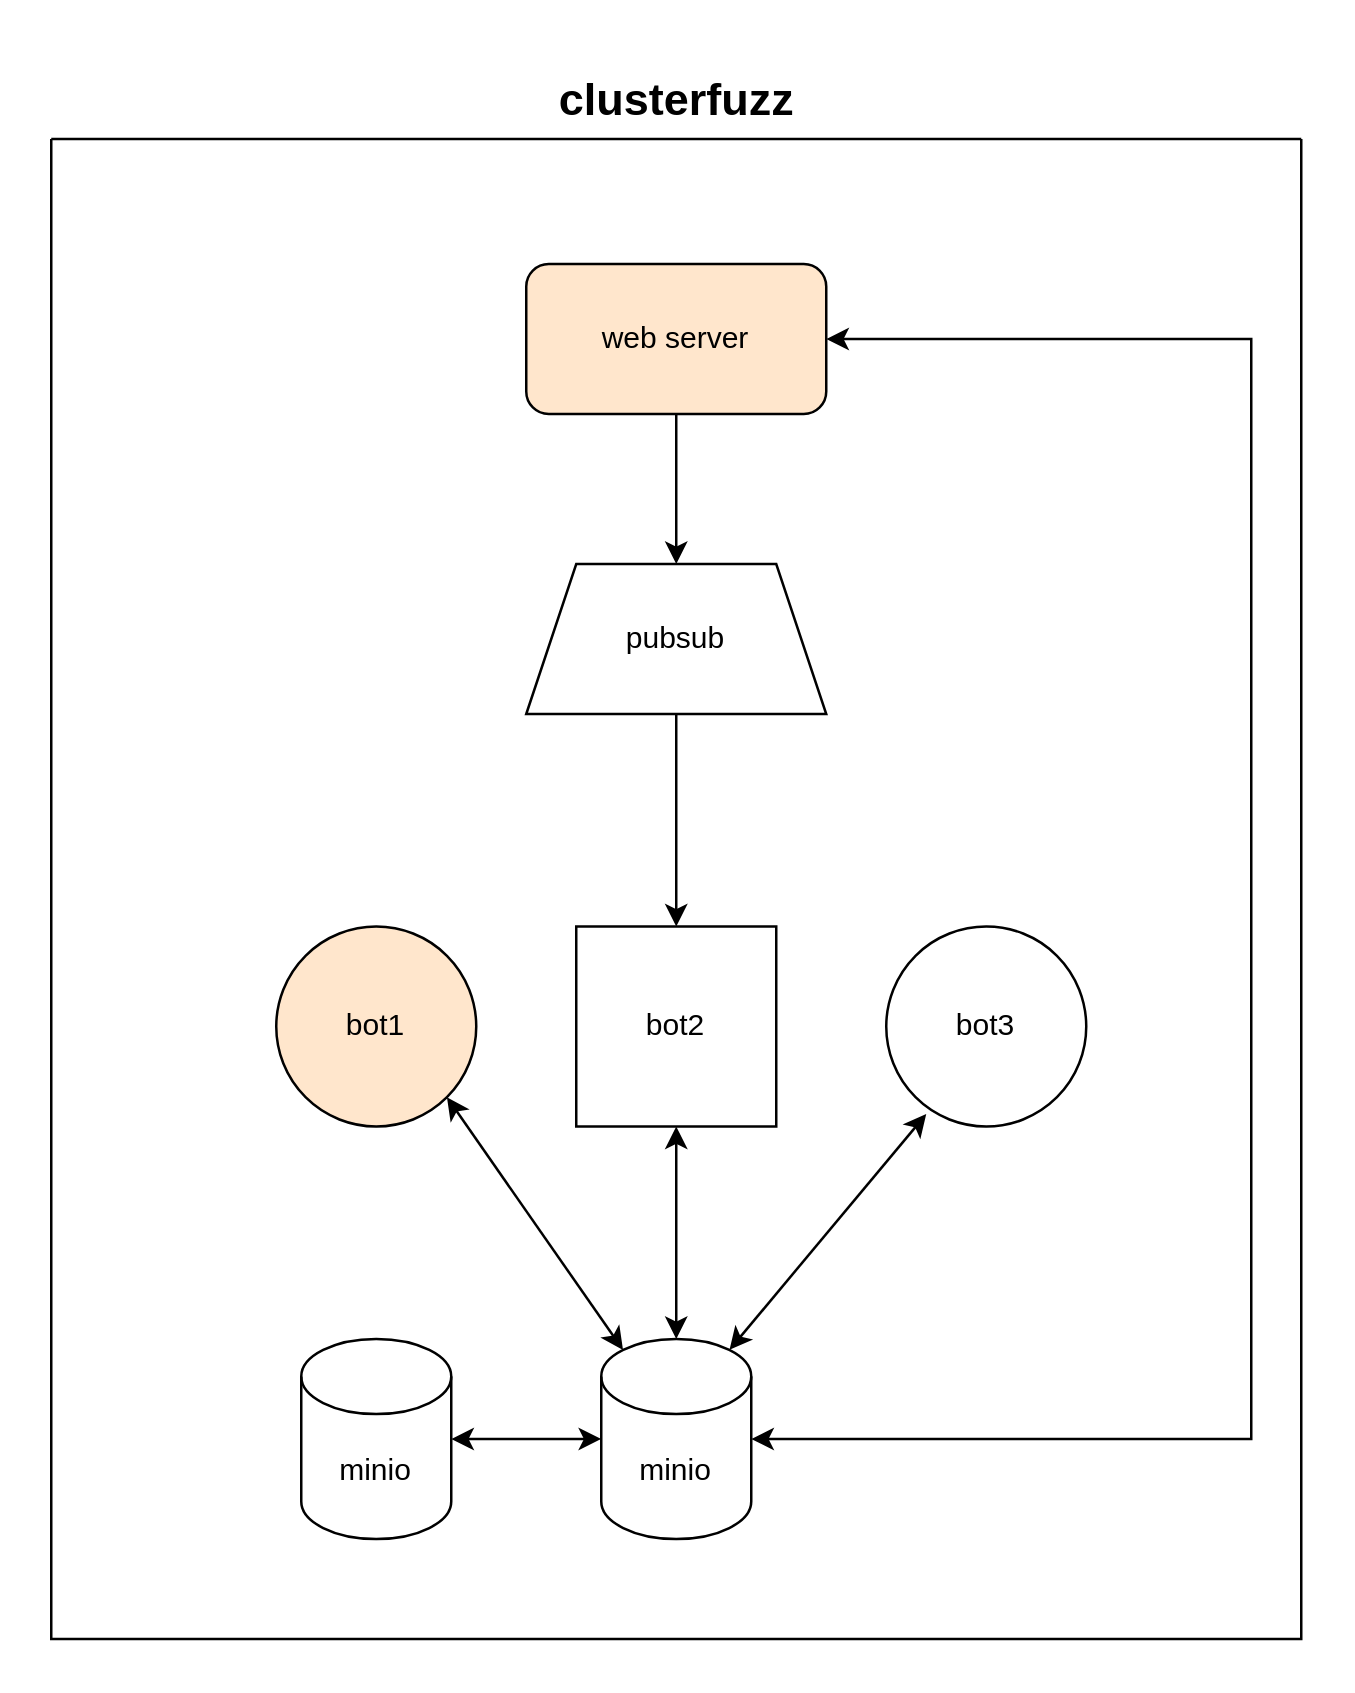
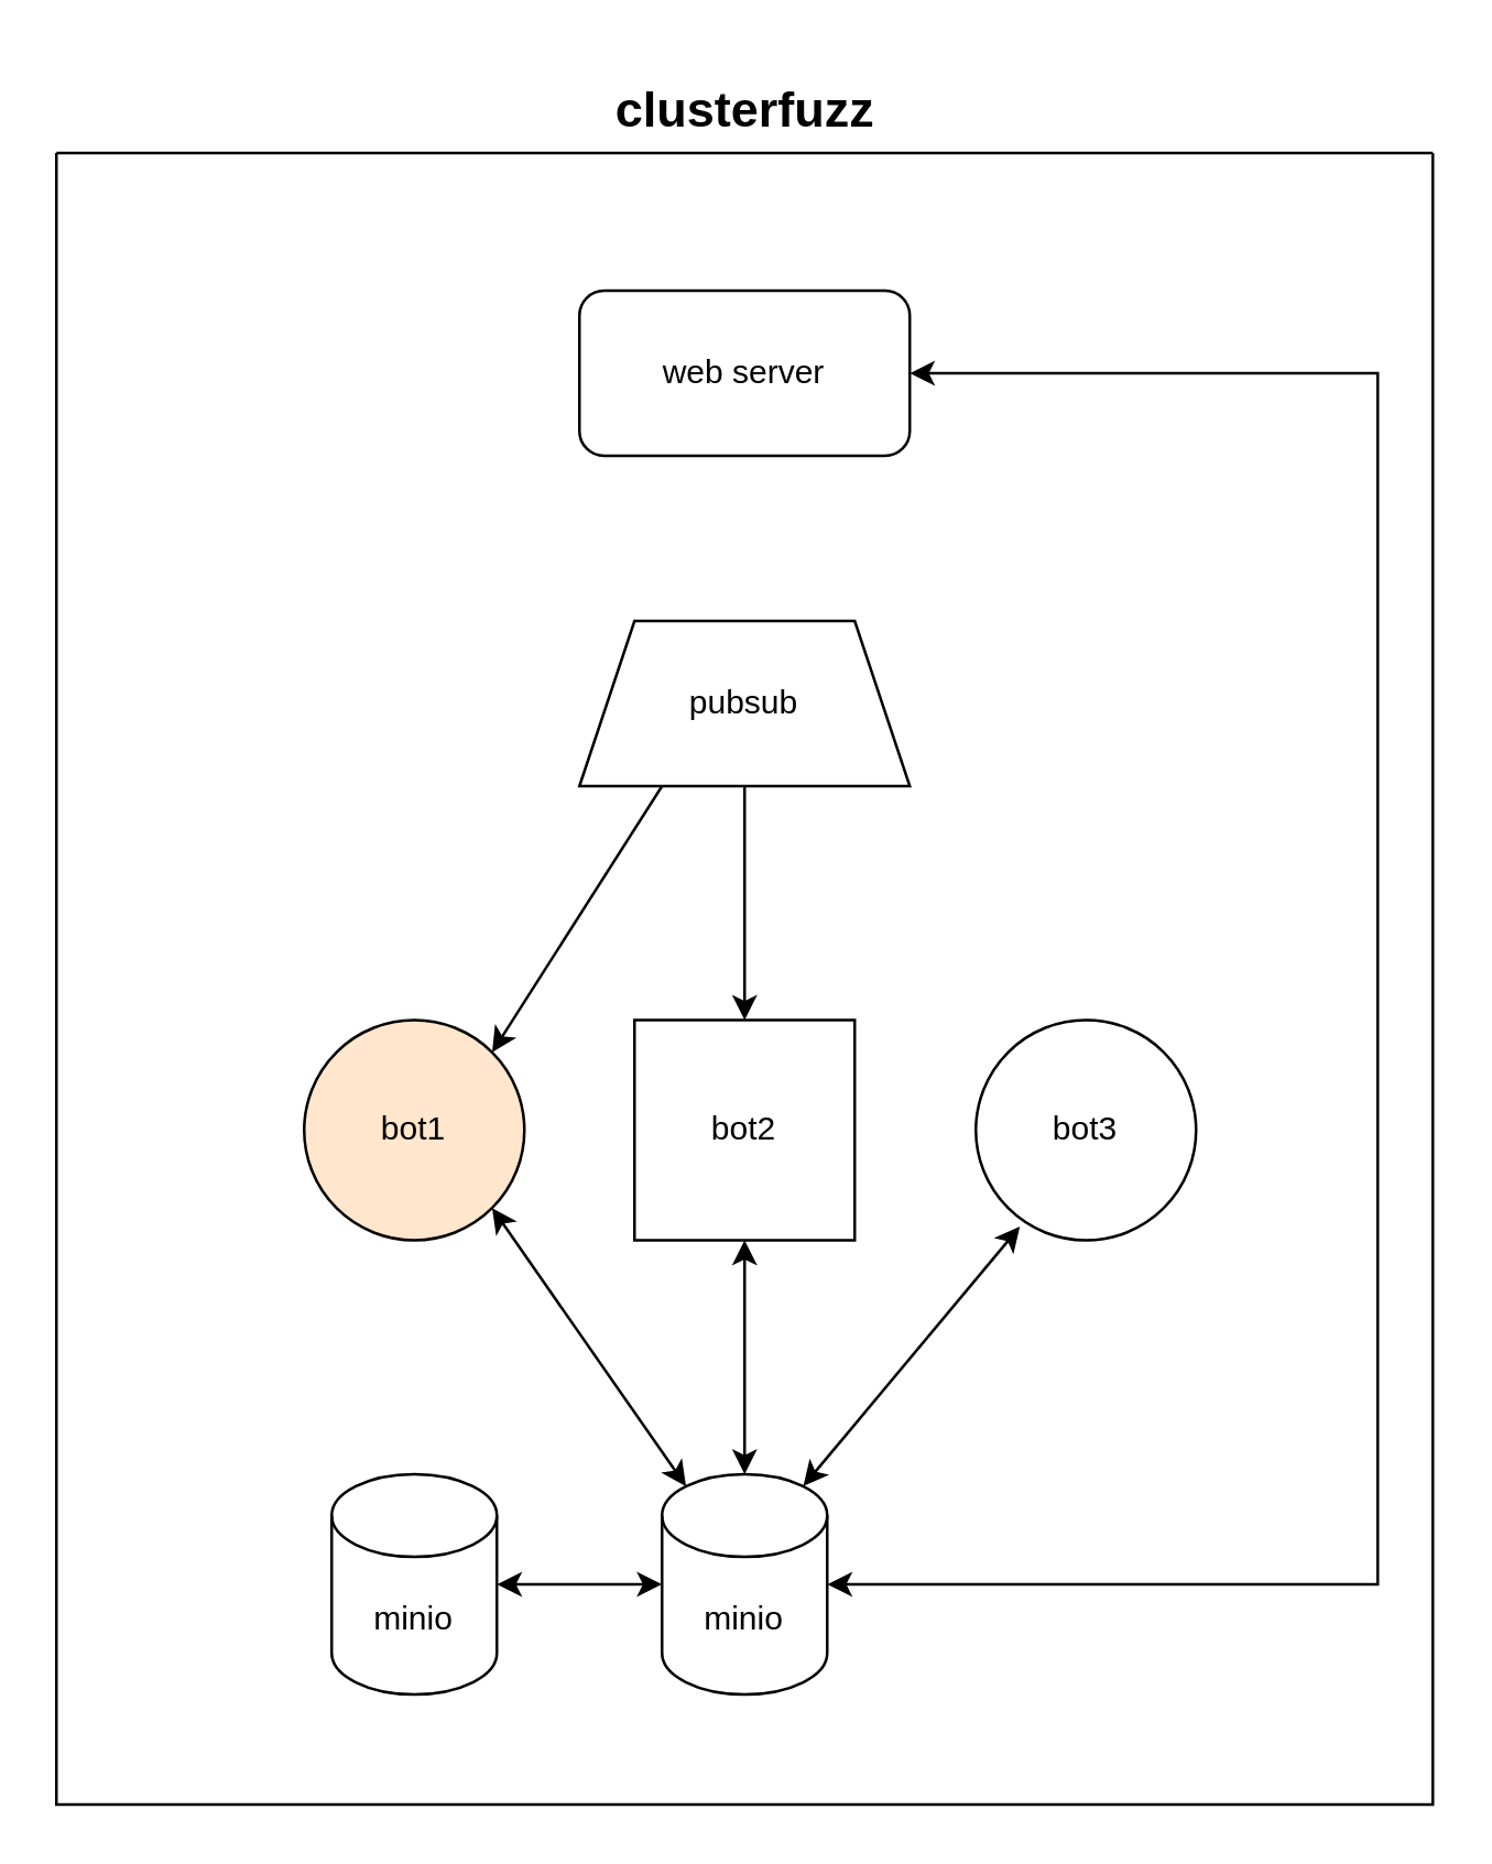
  <mxCell id="0" />
  <mxCell id="1" parent="0" />
- <mxCell id="2" value="web server" style="rounded=1;whiteSpace=wrap;html=1;fillColor=#ffe6cc;" vertex="1" parent="1"><mxGeometry x="210" y="105" width="120" height="60" as="geometry" /></mxCell>
+ <mxCell id="2" value="web server" style="rounded=1;whiteSpace=wrap;html=1;" vertex="1" parent="1"><mxGeometry x="210" y="105" width="120" height="60" as="geometry" /></mxCell>
  <mxCell id="3" value="minio" style="shape=cylinder3;whiteSpace=wrap;html=1;boundedLbl=1;backgroundOutline=1;size=15;" vertex="1" parent="1"><mxGeometry x="240" y="535" width="60" height="80" as="geometry" /></mxCell>
  <mxCell id="4" value="pubsub" style="shape=trapezoid;perimeter=trapezoidPerimeter;whiteSpace=wrap;html=1;fixedSize=1;" vertex="1" parent="1"><mxGeometry x="210" y="225" width="120" height="60" as="geometry" /></mxCell>
- <mxCell id="5" value="" style="endArrow=classic;html=1;rounded=0;exitX=0.5;exitY=1;exitDx=0;exitDy=0;entryX=0.5;entryY=0;entryDx=0;entryDy=0;" edge="1" parent="1" source="2" target="4"><mxGeometry width="50" height="50" relative="1" as="geometry"><mxPoint x="330" y="235" as="sourcePoint" /><mxPoint x="380" y="185" as="targetPoint" /></mxGeometry></mxCell>
  <mxCell id="6" value="bot1" style="ellipse;whiteSpace=wrap;html=1;aspect=fixed;fillColor=#ffe6cc;" vertex="1" parent="1"><mxGeometry x="110" y="370" width="80" height="80" as="geometry" /></mxCell>
  <mxCell id="7" value="bot2" style="whiteSpace=wrap;html=1;aspect=fixed;rounded=0;" vertex="1" parent="1"><mxGeometry x="230" y="370" width="80" height="80" as="geometry" /></mxCell>
  <mxCell id="8" value="bot3" style="ellipse;whiteSpace=wrap;html=1;aspect=fixed;" vertex="1" parent="1"><mxGeometry x="354" y="370" width="80" height="80" as="geometry" /></mxCell>
+ <mxCell id="9" value="" style="endArrow=classic;html=1;rounded=0;exitX=0.25;exitY=1;exitDx=0;exitDy=0;entryX=1;entryY=0;entryDx=0;entryDy=0;" edge="1" parent="1" source="4" target="6"><mxGeometry width="50" height="50" relative="1" as="geometry"><mxPoint x="330" y="235" as="sourcePoint" /><mxPoint x="380" y="185" as="targetPoint" /></mxGeometry></mxCell>
  <mxCell id="10" value="" style="endArrow=classic;html=1;rounded=0;exitX=0.5;exitY=1;exitDx=0;exitDy=0;entryX=0.5;entryY=0;entryDx=0;entryDy=0;" edge="1" parent="1" source="4" target="7"><mxGeometry width="50" height="50" relative="1" as="geometry"><mxPoint x="330" y="235" as="sourcePoint" /><mxPoint x="380" y="185" as="targetPoint" /></mxGeometry></mxCell>
  <mxCell id="11" value="" style="endArrow=classic;startArrow=classic;html=1;rounded=0;exitX=0.5;exitY=1;exitDx=0;exitDy=0;entryX=0.5;entryY=0;entryDx=0;entryDy=0;entryPerimeter=0;" edge="1" parent="1" source="7" target="3"><mxGeometry width="50" height="50" relative="1" as="geometry"><mxPoint x="330" y="355" as="sourcePoint" /><mxPoint x="380" y="305" as="targetPoint" /></mxGeometry></mxCell>
  <mxCell id="12" value="" style="endArrow=classic;startArrow=classic;html=1;rounded=0;exitX=0.2;exitY=0.938;exitDx=0;exitDy=0;exitPerimeter=0;entryX=0.855;entryY=0;entryDx=0;entryDy=4.35;entryPerimeter=0;" edge="1" parent="1" source="8" target="3"><mxGeometry width="50" height="50" relative="1" as="geometry"><mxPoint x="330" y="355" as="sourcePoint" /><mxPoint x="380" y="305" as="targetPoint" /></mxGeometry></mxCell>
  <mxCell id="13" value="" style="endArrow=classic;startArrow=classic;html=1;rounded=0;exitX=1;exitY=1;exitDx=0;exitDy=0;entryX=0.145;entryY=0;entryDx=0;entryDy=4.35;entryPerimeter=0;" edge="1" parent="1" source="6" target="3"><mxGeometry width="50" height="50" relative="1" as="geometry"><mxPoint x="330" y="355" as="sourcePoint" /><mxPoint x="380" y="305" as="targetPoint" /></mxGeometry></mxCell>
  <mxCell id="14" value="minio" style="shape=cylinder3;whiteSpace=wrap;html=1;boundedLbl=1;backgroundOutline=1;size=15;" vertex="1" parent="1"><mxGeometry x="120" y="535" width="60" height="80" as="geometry" /></mxCell>
  <mxCell id="15" value="" style="endArrow=classic;startArrow=classic;html=1;rounded=0;exitX=1;exitY=0.5;exitDx=0;exitDy=0;exitPerimeter=0;entryX=0;entryY=0.5;entryDx=0;entryDy=0;entryPerimeter=0;" edge="1" parent="1" source="14" target="3"><mxGeometry width="50" height="50" relative="1" as="geometry"><mxPoint x="330" y="555" as="sourcePoint" /><mxPoint x="380" y="505" as="targetPoint" /></mxGeometry></mxCell>
  <mxCell id="16" value="" style="endArrow=classic;startArrow=classic;html=1;rounded=0;entryX=1;entryY=0.5;entryDx=0;entryDy=0;" edge="1" parent="1" target="2"><mxGeometry width="50" height="50" relative="1" as="geometry"><mxPoint x="300" y="575" as="sourcePoint" /><mxPoint x="500" y="135" as="targetPoint" /><Array as="points"><mxPoint x="500" y="575" /><mxPoint x="500" y="135" /></Array></mxGeometry></mxCell>
  <mxCell id="17" value="" style="swimlane;startSize=0;" vertex="1" parent="1"><mxGeometry x="20" y="55" width="500" height="600" as="geometry"><mxRectangle x="80" y="190" width="50" height="40" as="alternateBounds" /></mxGeometry></mxCell>
  <mxCell id="18" value="&lt;font style=&quot;font-size: 18px;&quot;&gt;&lt;b&gt;clusterfuzz&lt;/b&gt;&lt;/font&gt;" style="text;html=1;align=center;verticalAlign=middle;resizable=0;points=[];autosize=1;strokeColor=none;fillColor=none;" vertex="1" parent="1"><mxGeometry x="210" y="20" width="120" height="40" as="geometry" /></mxCell>
